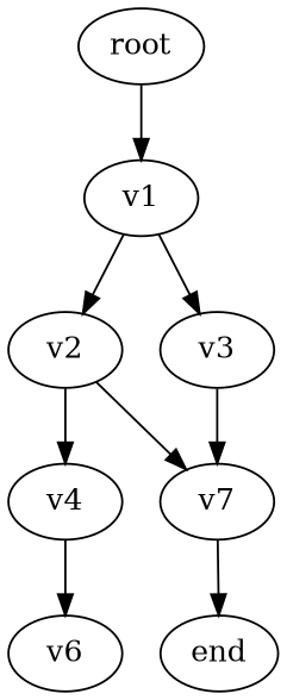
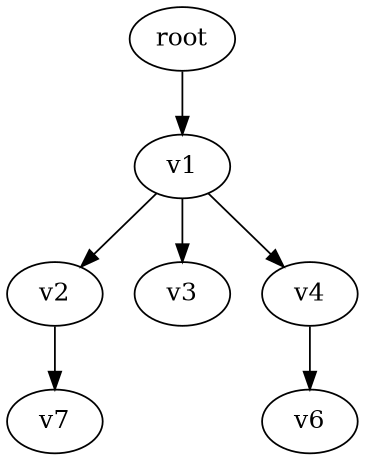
  strict digraph {
    root
    v1
    v2
    v3
    v4
    n6 [label=v7]
    v6
-   end
    root -> v1
    v1 -> v2
    v1 -> v3
-   v2 -> v4
+   v1 -> v4
    v2 -> n6
-   v3 -> n6
    v4 -> v6
-   n6 -> end
  }
